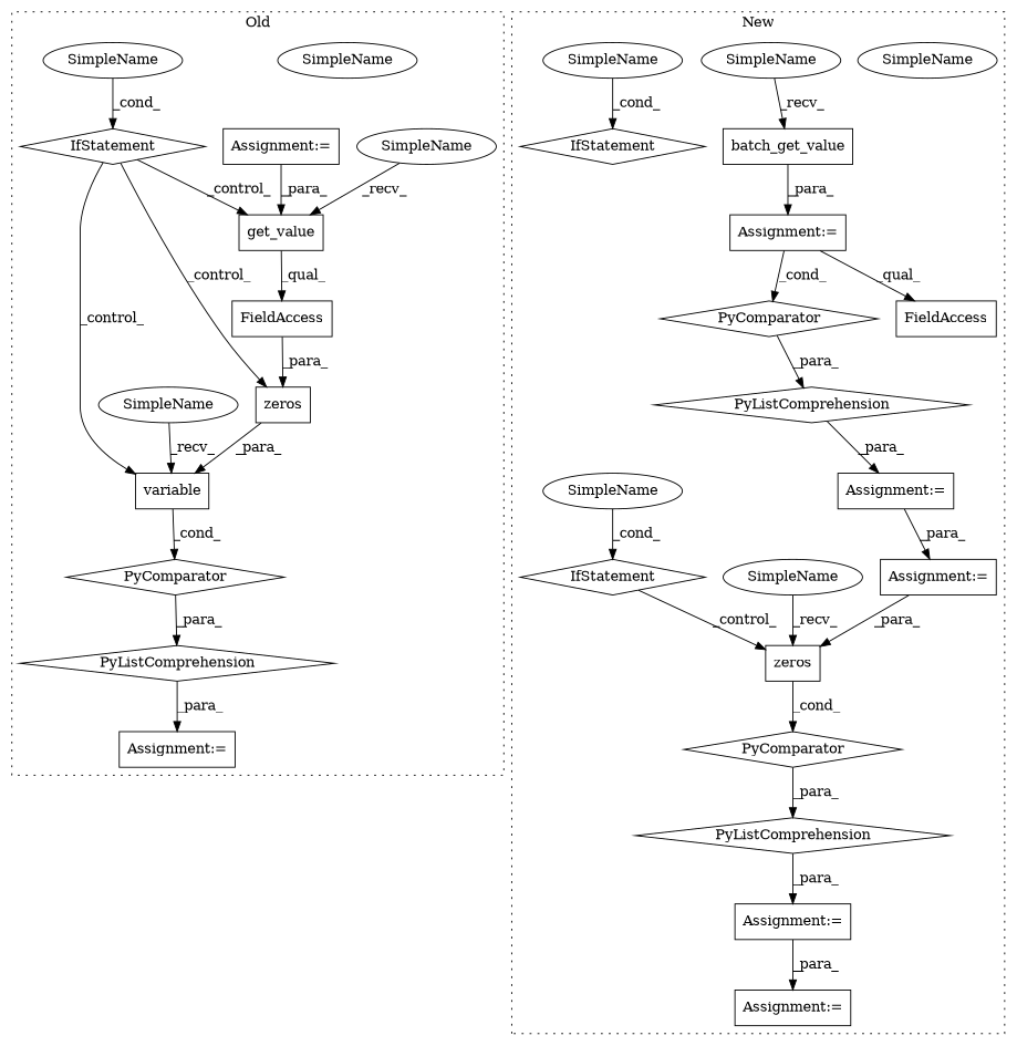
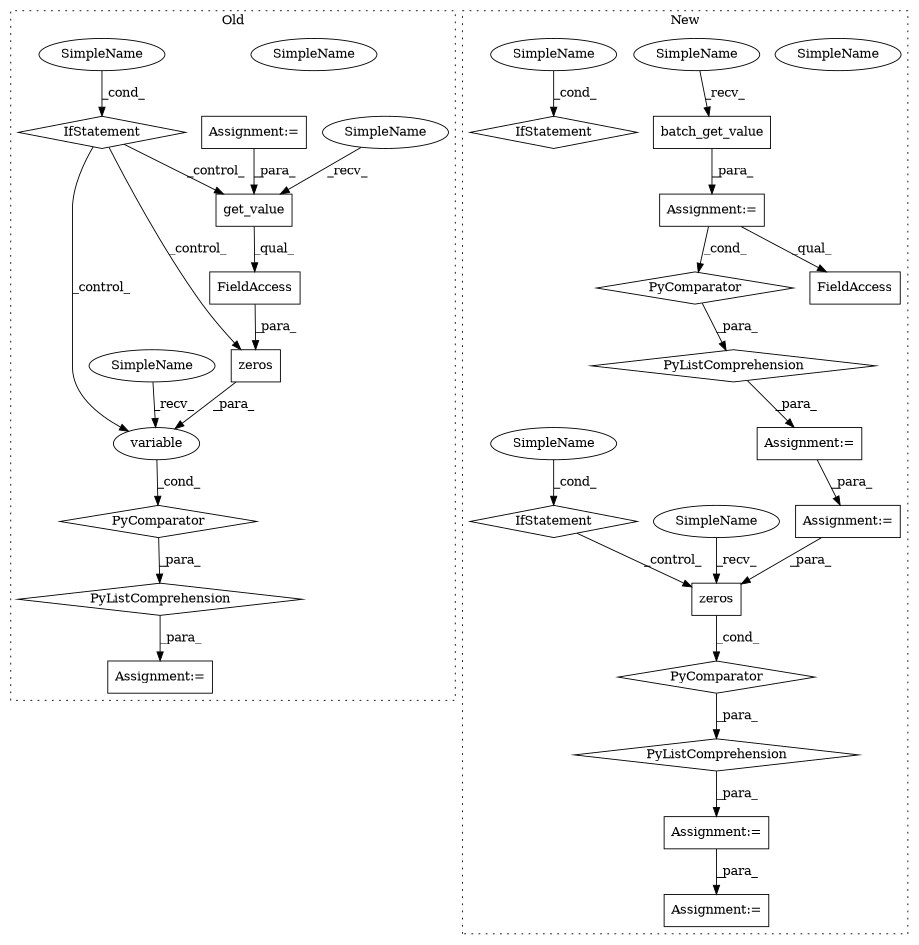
  digraph {
    node [a=42 l=5 s=5852 shape=box]
-   n1 [a=32 l="9,1" label=variable s="5745,5793"]
+   n1 [a=32 l="9,1" label=variable s="5745,5793" shape=ellipse]
    n2 [a=7 l=12 label="Assignment:=" s=5725]
    n3 [a=32 l="10,1" label=get_value s="5774,5785"]
    n4 [a=113 l=22 label=PyComparator shape=diamond]
    n5 [a=22 l=26 label=FieldAccess s=5766]
    n6 [a=25 l=22 label=IfStatement shape=diamond]
    n7 [label=SimpleName s=5869 shape=ellipse]
    n8 [a=7 l=22 label="Assignment:="]
    n9 [a=109 l=145 label=PyListComprehension s=5737 shape=diamond]
    n10 [a=32 l="6,1" label=zeros s="5760,5792"]
    n11 [label=SimpleName s=5869 shape=ellipse]
    n12 [l=7 label=SimpleName s=5737 shape=ellipse]
    n13 [l=7 label=SimpleName s=5766 shape=ellipse]
    n14 [a=109 l=112 label=PyListComprehension s=6000 shape=diamond]
    n15 [a=113 l=47 label=PyComparator s=5921 shape=diamond]
    n16 [a=7 l=1 label="Assignment:=" s=6124]
    n17 [a=7 l=47 label="Assignment:=" s=5921]
    n18 [a=113 l=26 label=PyComparator s=6078 shape=diamond]
    n19 [a=22 l=7 label=FieldAccess s=5856]
    n20 [a=7 l=26 label="Assignment:=" s=6078]
    n21 [a=7 l=12 label="Assignment:=" s=5844]
    n22 [a=7 l=12 label="Assignment:=" s=5988]
    n23 [a=109 l=120 label=PyListComprehension s=5856 shape=diamond]
    n24 [a=32 l="6,1" label=zeros s="6008,6019"]
    n25 [a=32 l="16,1" label=batch_get_value s="5936,5958"]
    n26 [label=SimpleName s=6099 shape=ellipse]
    n27 [a=25 l=26 label=IfStatement s=6078 shape=diamond]
    n28 [a=25 l=47 label=IfStatement s=5921 shape=diamond]
    n29 [l=7 label=SimpleName s=5928 shape=ellipse]
    n30 [l=7 label=SimpleName s=6000 shape=ellipse]
    n31 [label=SimpleName s=6099 shape=ellipse]
    n32 [label=SimpleName s=5963 shape=ellipse]
    subgraph cluster_1 {
      label=Old
      style=dotted
      n1
      n2
      n3
      n4
      n5
      n6
      n7
      n8
      n9
      n10
      n11
      n12
      n13
    }
    subgraph cluster_2 {
      label=New
      style=dotted
      n14
      n15
      n16
      n17
      n18
      n19
      n20
      n21
      n22
      n23
      n24
      n25
      n26
      n27
      n28
      n29
      n30
      n31
      n32
    }
    n1 -> n4 [label=_cond_]
    n3 -> n5 [label=_qual_]
    n4 -> n9 [label=_para_]
    n5 -> n10 [label=_para_]
    n6 -> n1 [label=_control_]
    n6 -> n3 [label=_control_]
    n6 -> n10 [label=_control_]
    n8 -> n3 [label=_para_]
    n9 -> n2 [label=_para_]
    n10 -> n1 [label=_para_]
    n11 -> n6 [label=_cond_]
    n12 -> n1 [label=_recv_]
    n13 -> n3 [label=_recv_]
    n14 -> n22 [label=_para_]
    n15 -> n23 [label=_para_]
    n17 -> n15 [label=_cond_]
    n17 -> n19 [label=_qual_]
    n18 -> n14 [label=_para_]
    n20 -> n24 [label=_para_]
    n21 -> n20 [label=_para_]
    n22 -> n16 [label=_para_]
    n23 -> n21 [label=_para_]
    n24 -> n18 [label=_cond_]
    n25 -> n17 [label=_para_]
    n27 -> n24 [label=_control_]
    n29 -> n25 [label=_recv_]
    n30 -> n24 [label=_recv_]
    n31 -> n27 [label=_cond_]
    n32 -> n28 [label=_cond_]
  }
